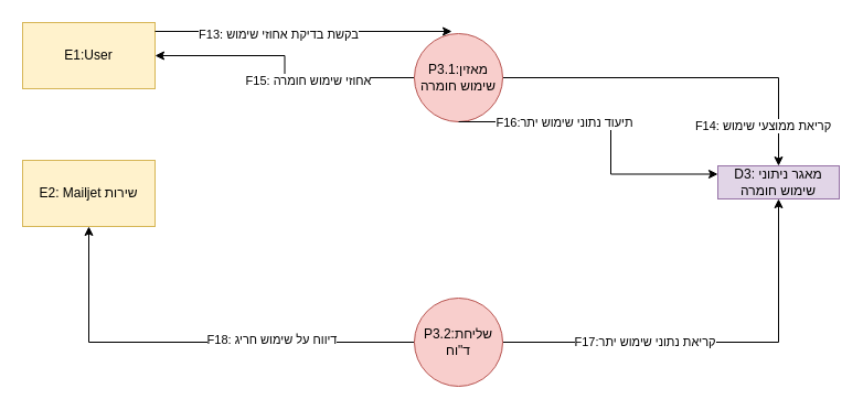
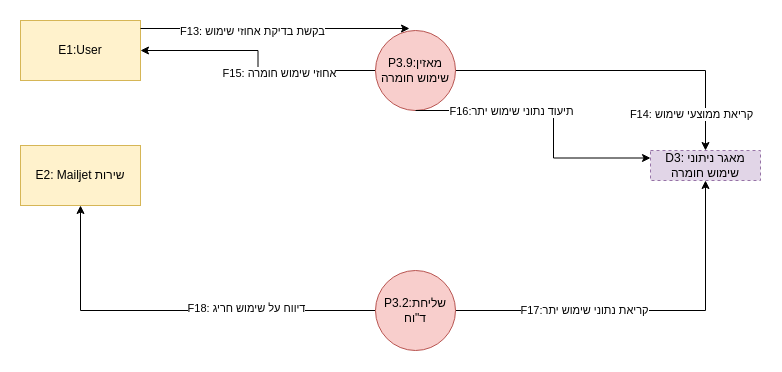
  <mxCell id="0" />
  <mxCell id="1" parent="0" />
- <mxCell id="2" value="D3: מאגר ניתוני שימוש חומרה" style="rounded=0;whiteSpace=wrap;html=1;fillColor=#e1d5e7;strokeColor=#9673a6;" parent="1" vertex="1"><mxGeometry x="650" y="150" width="110" height="30" as="geometry" /></mxCell>
+ <mxCell id="2" value="D3: מאגר ניתוני שימוש חומרה" style="rounded=0;whiteSpace=wrap;html=1;fillColor=#e1d5e7;strokeColor=#9673a6;dashed=1;" parent="1" vertex="1"><mxGeometry x="650" y="150" width="110" height="30" as="geometry" /></mxCell>
  <mxCell id="3" style="edgeStyle=orthogonalEdgeStyle;rounded=0;orthogonalLoop=1;jettySize=auto;html=1;entryX=1;entryY=0.5;entryDx=0;entryDy=0;" parent="1" source="6" target="7" edge="1"><mxGeometry relative="1" as="geometry" /></mxCell>
  <mxCell id="4" value="F15: אחוזי שימוש חומרה" style="edgeLabel;html=1;align=center;verticalAlign=middle;resizable=0;points=[];" parent="3" vertex="1" connectable="0"><mxGeometry x="-0.239" y="2" relative="1" as="geometry"><mxPoint as="offset" /></mxGeometry></mxCell>
  <mxCell id="5" style="edgeStyle=orthogonalEdgeStyle;rounded=0;orthogonalLoop=1;jettySize=auto;html=1;entryX=0.5;entryY=0;entryDx=0;entryDy=0;" parent="1" source="6" target="2" edge="1"><mxGeometry relative="1" as="geometry" /></mxCell>
- <mxCell id="6" value="P3.1:מאזין שימוש חומרה" style="ellipse;whiteSpace=wrap;html=1;aspect=fixed;fillColor=#f8cecc;strokeColor=#b85450;" parent="1" vertex="1"><mxGeometry x="375" y="30" width="80" height="80" as="geometry" /></mxCell>
+ <mxCell id="6" value="P3.9:מאזין שימוש חומרה" style="ellipse;whiteSpace=wrap;html=1;aspect=fixed;fillColor=#f8cecc;strokeColor=#b85450;" parent="1" vertex="1"><mxGeometry x="375" y="30" width="80" height="80" as="geometry" /></mxCell>
  <mxCell id="7" value="E1:User" style="rounded=0;whiteSpace=wrap;html=1;fillColor=#fff2cc;strokeColor=#d6b656;" parent="1" vertex="1"><mxGeometry x="20" y="20" width="120" height="60" as="geometry" /></mxCell>
  <mxCell id="8" value="E2: Mailjet שירות" style="rounded=0;whiteSpace=wrap;html=1;fillColor=#fff2cc;strokeColor=#d6b656;" parent="1" vertex="1"><mxGeometry x="20" y="145" width="120" height="60" as="geometry" /></mxCell>
  <mxCell id="9" style="edgeStyle=orthogonalEdgeStyle;rounded=0;orthogonalLoop=1;jettySize=auto;html=1;entryX=0.5;entryY=1;entryDx=0;entryDy=0;" parent="1" source="13" target="8" edge="1"><mxGeometry relative="1" as="geometry" /></mxCell>
  <mxCell id="10" value="F18: דיווח על שימוש חריג" style="edgeLabel;html=1;align=center;verticalAlign=middle;resizable=0;points=[];" parent="9" vertex="1" connectable="0"><mxGeometry x="-0.351" y="-3" relative="1" as="geometry"><mxPoint as="offset" /></mxGeometry></mxCell>
  <mxCell id="11" style="edgeStyle=orthogonalEdgeStyle;rounded=0;orthogonalLoop=1;jettySize=auto;html=1;entryX=0.5;entryY=1;entryDx=0;entryDy=0;" parent="1" source="13" target="2" edge="1"><mxGeometry relative="1" as="geometry" /></mxCell>
  <mxCell id="12" value="F17:קריאת נתוני שימוש יתר" style="edgeLabel;html=1;align=center;verticalAlign=middle;resizable=0;points=[];" parent="11" vertex="1" connectable="0"><mxGeometry x="-0.326" y="1" relative="1" as="geometry"><mxPoint as="offset" /></mxGeometry></mxCell>
  <mxCell id="13" value="P3.2:שליחת ד&quot;וח" style="ellipse;whiteSpace=wrap;html=1;aspect=fixed;fillColor=#f8cecc;strokeColor=#b85450;" parent="1" vertex="1"><mxGeometry x="375" y="270" width="80" height="80" as="geometry" /></mxCell>
  <mxCell id="14" style="edgeStyle=orthogonalEdgeStyle;rounded=0;orthogonalLoop=1;jettySize=auto;html=1;entryX=0;entryY=0.25;entryDx=0;entryDy=0;exitX=0.5;exitY=1;exitDx=0;exitDy=0;" parent="1" source="6" target="2" edge="1"><mxGeometry relative="1" as="geometry"><Array as="points"><mxPoint x="553" y="110" /><mxPoint x="553" y="158" /></Array><mxPoint x="480" y="160" as="sourcePoint" /></mxGeometry></mxCell>
  <mxCell id="15" value="F14: קריאת ממוצעי שימוש" style="edgeLabel;html=1;align=center;verticalAlign=middle;resizable=0;points=[];" parent="14" vertex="1" connectable="0"><mxGeometry x="-0.011" y="2" relative="1" as="geometry"><mxPoint x="135" y="1" as="offset" /></mxGeometry></mxCell>
  <mxCell id="16" value="F16:תיעוד נתוני שימוש יתר" style="edgeLabel;html=1;align=center;verticalAlign=middle;resizable=0;points=[];" parent="14" vertex="1" connectable="0"><mxGeometry x="-0.611" y="1" relative="1" as="geometry"><mxPoint x="40" y="1" as="offset" /></mxGeometry></mxCell>
  <mxCell id="17" style="edgeStyle=orthogonalEdgeStyle;rounded=0;orthogonalLoop=1;jettySize=auto;html=1;entryX=0.425;entryY=-0.025;entryDx=0;entryDy=0;entryPerimeter=0;" parent="1" source="7" target="6" edge="1"><mxGeometry relative="1" as="geometry"><Array as="points"><mxPoint x="200" y="28" /><mxPoint x="200" y="28" /></Array></mxGeometry></mxCell>
  <mxCell id="18" value="F13: בקשת בדיקת אחוזי שימוש" style="edgeLabel;html=1;align=center;verticalAlign=middle;resizable=0;points=[];" parent="17" vertex="1" connectable="0"><mxGeometry x="-0.175" y="-2" relative="1" as="geometry"><mxPoint as="offset" /></mxGeometry></mxCell>
